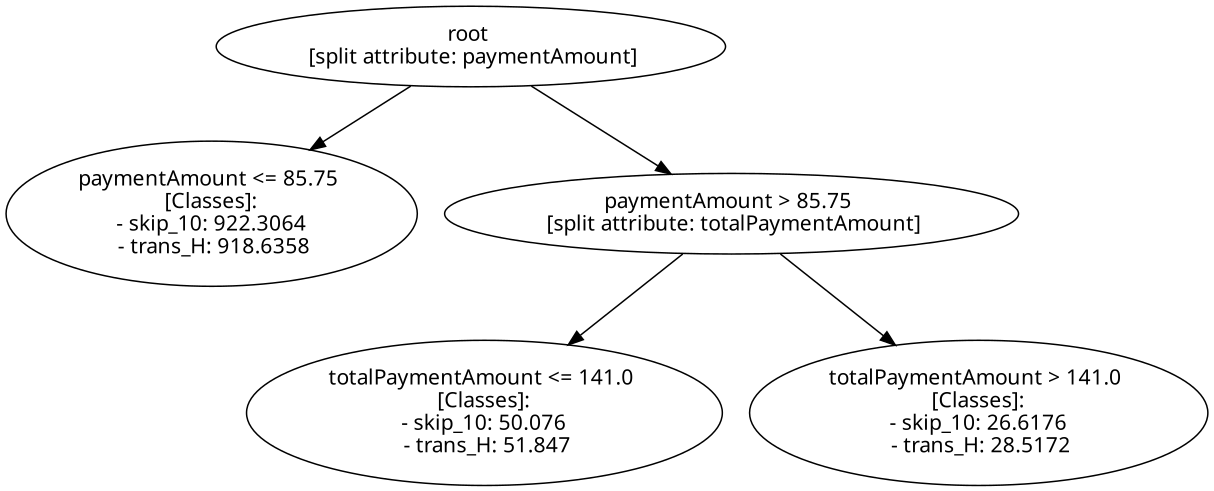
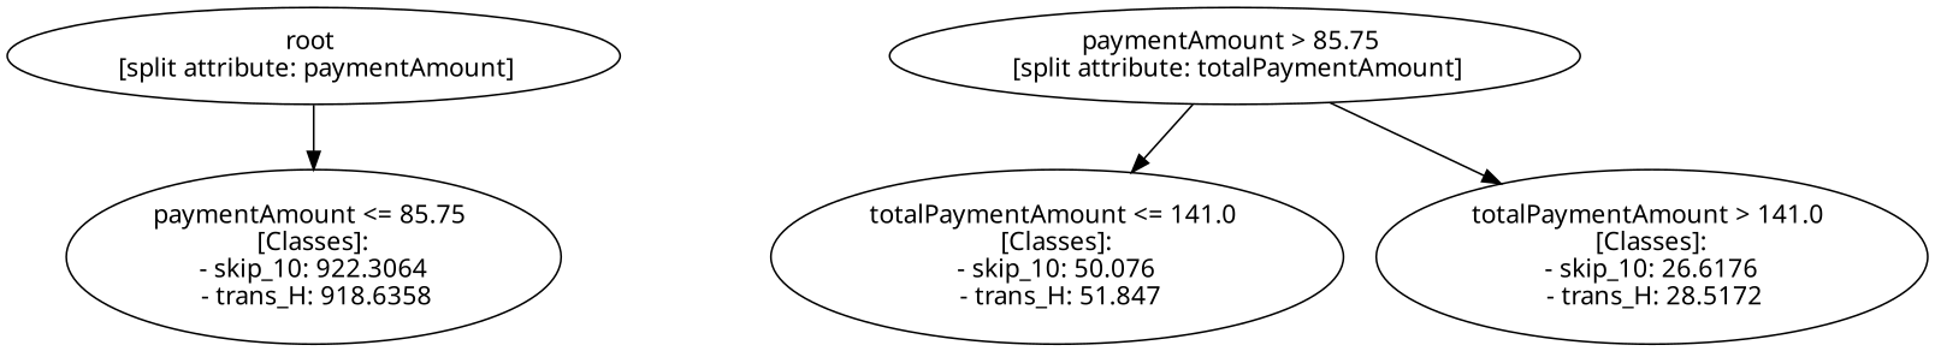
  digraph {
    fontname="Noto Sans"
    node [fontname="Noto Sans"]
    edge [fontname="Noto Sans"]
    n1 [label="root \n [split attribute: paymentAmount]"]
    n2 [label="paymentAmount <= 85.75 \n [Classes]: \n - skip_10: 922.3064 \n - trans_H: 918.6358"]
    n3 [label="paymentAmount > 85.75 \n [split attribute: totalPaymentAmount]"]
    n4 [label="totalPaymentAmount <= 141.0 \n [Classes]: \n - skip_10: 50.076 \n - trans_H: 51.847"]
    n5 [label="totalPaymentAmount > 141.0 \n [Classes]: \n - skip_10: 26.6176 \n - trans_H: 28.5172"]
    n1 -> n2
-   n1 -> n3
    n3 -> n4
    n3 -> n5
  }
